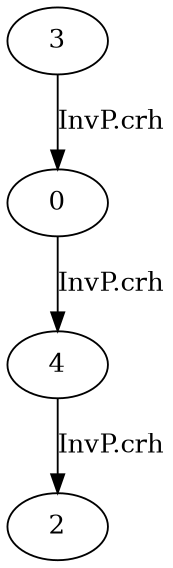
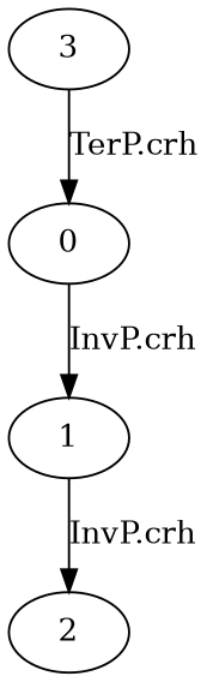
  digraph {
    0
-   1 [label=4]
+   1
    2
    3
    0 -> 1 [label="InvP.crh"]
    1 -> 2 [label="InvP.crh"]
-   3 -> 0 [label="InvP.crh"]
+   3 -> 0 [label="TerP.crh"]
  }
